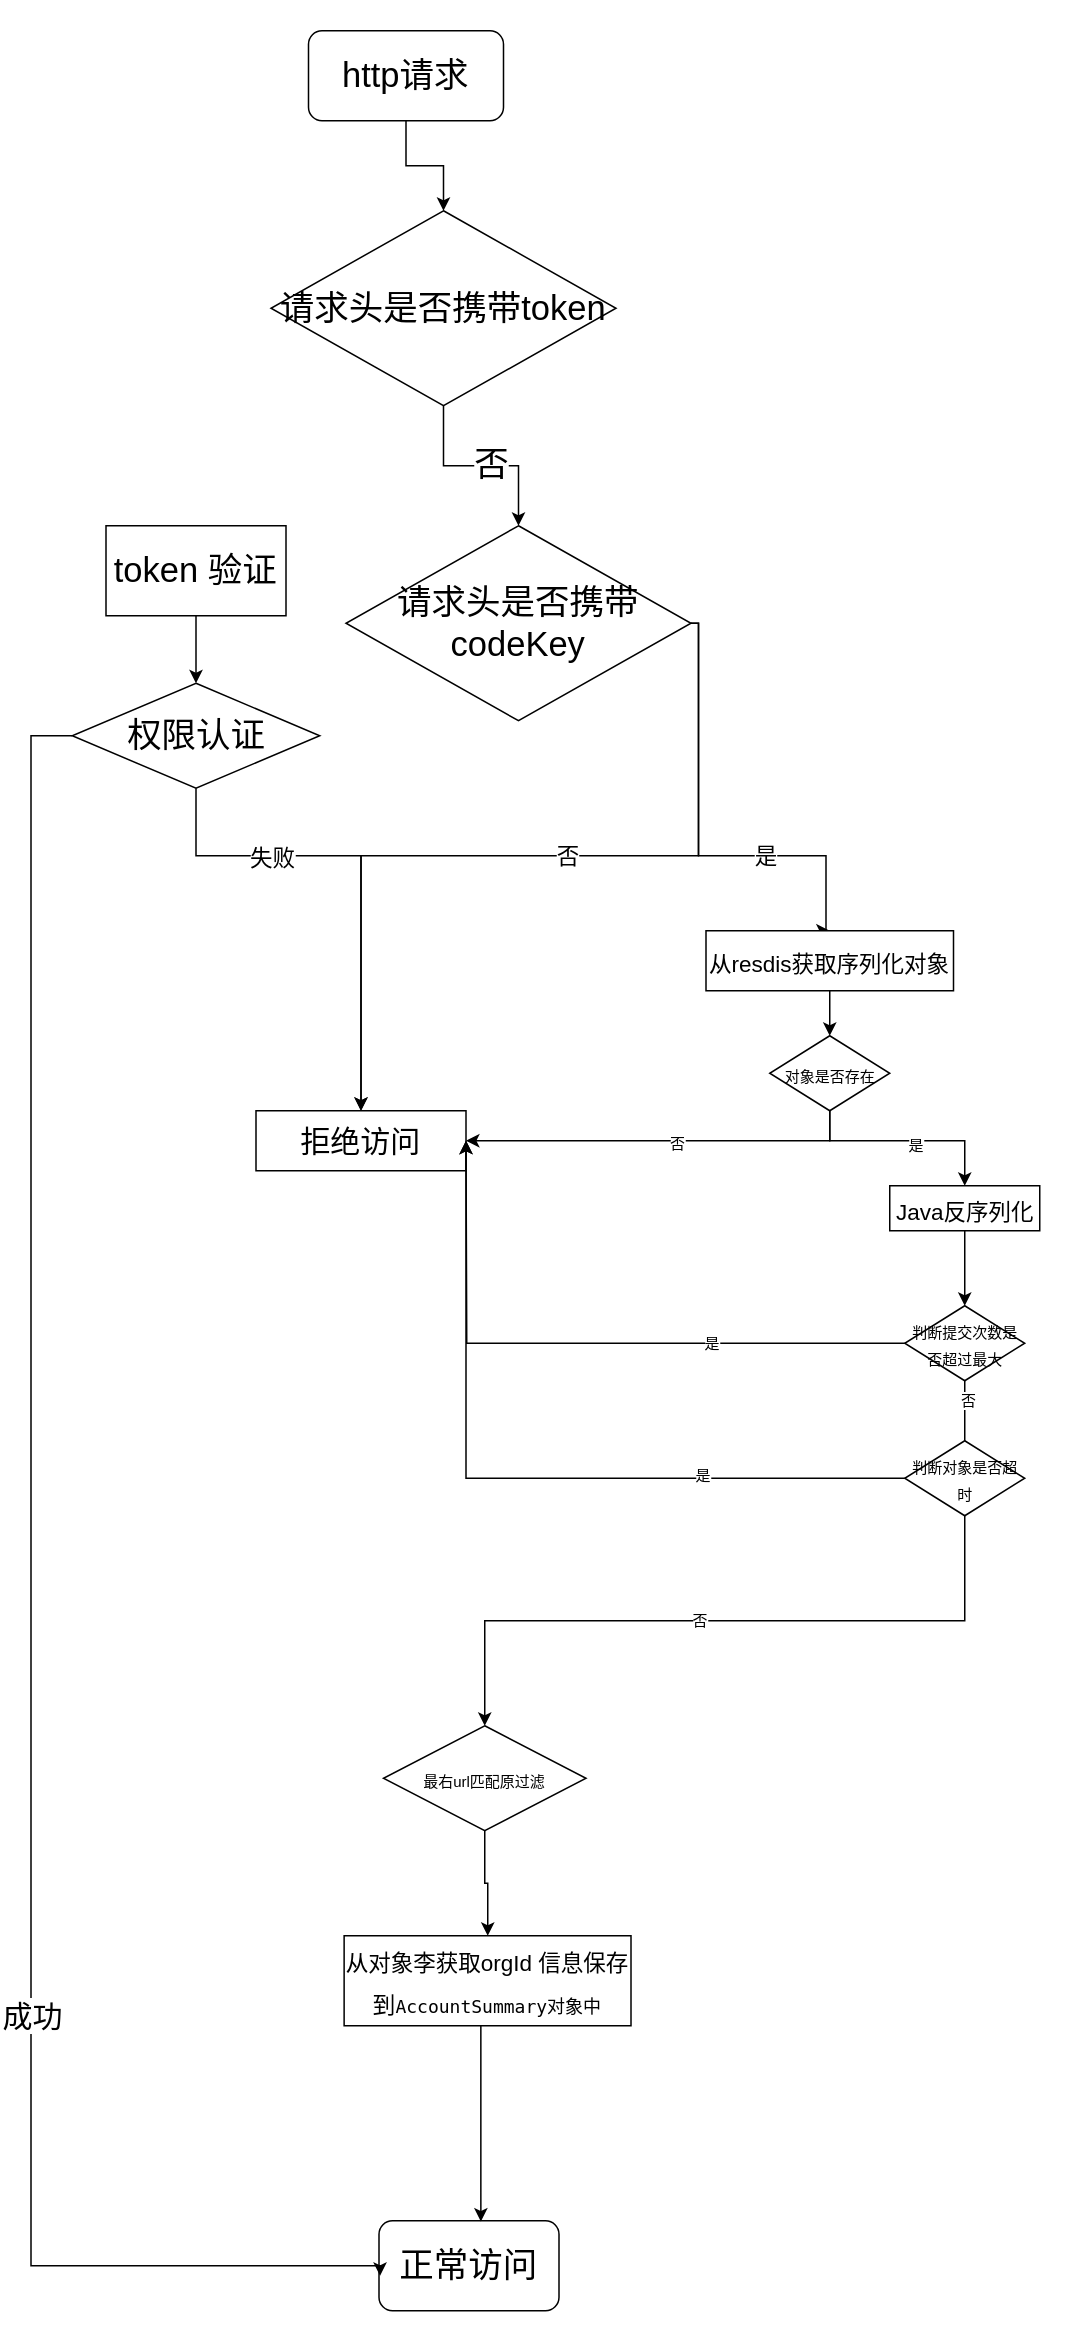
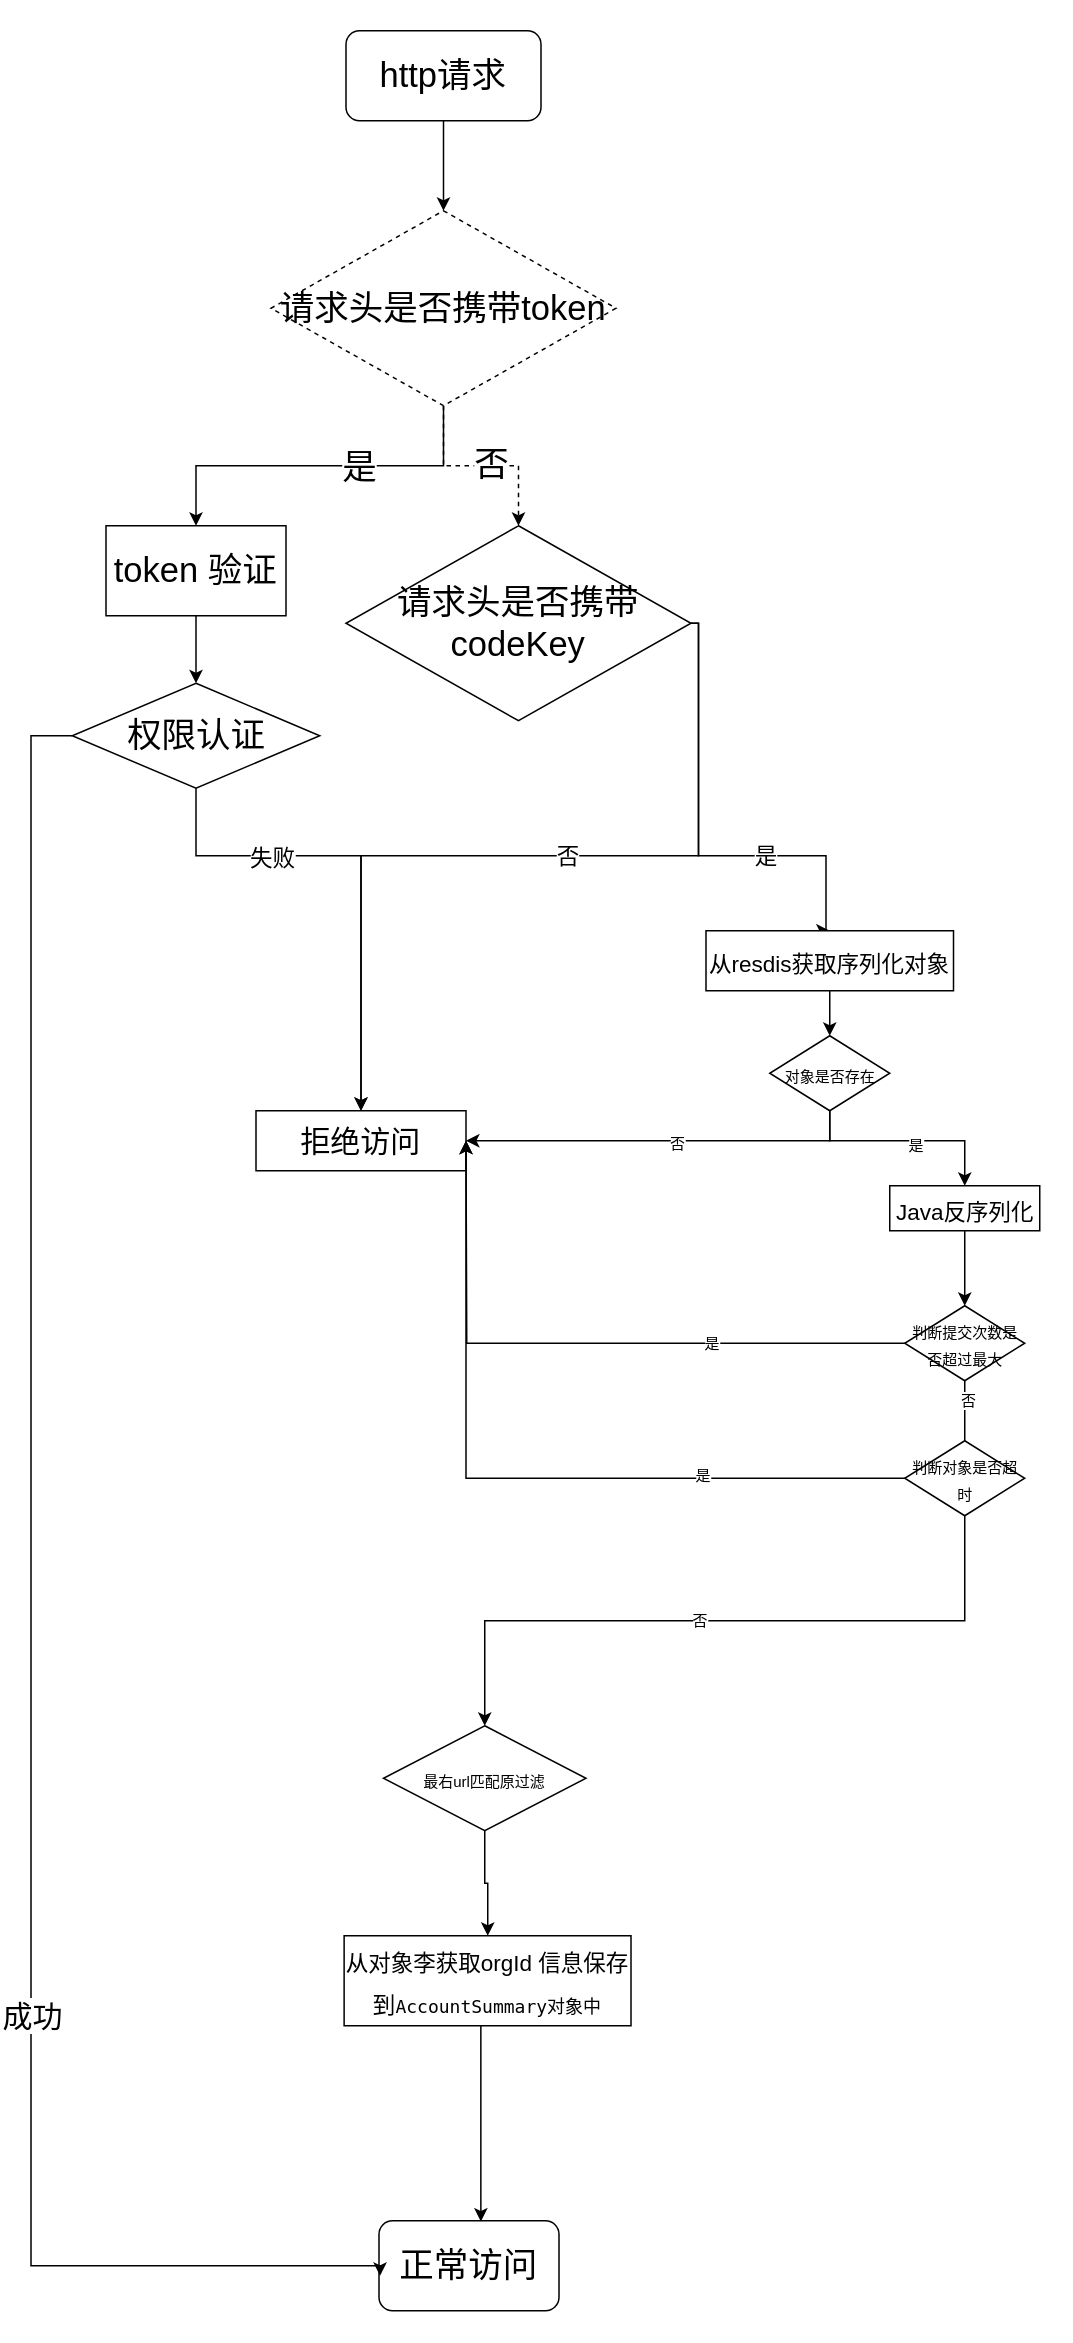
  <mxCell id="0" />
  <mxCell id="1" parent="0" />
  <mxCell id="2" value="" style="edgeStyle=orthogonalEdgeStyle;rounded=0;orthogonalLoop=1;jettySize=auto;html=1;fontSize=23;" edge="1" parent="1" source="3" target="10"><mxGeometry relative="1" as="geometry" /></mxCell>
- <mxCell id="3" value="&lt;font style=&quot;font-size: 23px;&quot;&gt;http请求&lt;/font&gt;" style="rounded=1;whiteSpace=wrap;html=1;fontSize=23;" vertex="1" parent="1"><mxGeometry x="205" y="20" width="130" height="60" as="geometry" /></mxCell>
+ <mxCell id="3" value="&lt;font style=&quot;font-size: 23px;&quot;&gt;http请求&lt;/font&gt;" style="rounded=1;whiteSpace=wrap;html=1;fontSize=23;" vertex="1" parent="1"><mxGeometry x="230" y="20" width="130" height="60" as="geometry" /></mxCell>
  <mxCell id="4" style="edgeStyle=orthogonalEdgeStyle;rounded=0;orthogonalLoop=1;jettySize=auto;html=1;exitX=0.5;exitY=1;exitDx=0;exitDy=0;fontSize=20;" edge="1" parent="1" source="5" target="21"><mxGeometry relative="1" as="geometry" /></mxCell>
  <mxCell id="5" value="token 验证" style="rounded=0;whiteSpace=wrap;html=1;fontSize=23;" vertex="1" parent="1"><mxGeometry x="70" y="350" width="120" height="60" as="geometry" /></mxCell>
- <mxCell id="8" style="edgeStyle=orthogonalEdgeStyle;rounded=0;orthogonalLoop=1;jettySize=auto;html=1;fontSize=23;" edge="1" parent="1" source="10" target="15"><mxGeometry relative="1" as="geometry" /></mxCell>
+ <mxCell id="6" style="edgeStyle=orthogonalEdgeStyle;rounded=0;orthogonalLoop=1;jettySize=auto;html=1;fontSize=23;" edge="1" parent="1" source="10" target="5"><mxGeometry relative="1" as="geometry" /></mxCell>
+ <mxCell id="7" value="是" style="edgeLabel;html=1;align=center;verticalAlign=middle;resizable=0;points=[];fontSize=23;" vertex="1" connectable="0" parent="6"><mxGeometry x="-0.208" relative="1" as="geometry"><mxPoint as="offset" /></mxGeometry></mxCell>
+ <mxCell id="8" style="edgeStyle=orthogonalEdgeStyle;rounded=0;orthogonalLoop=1;jettySize=auto;html=1;fontSize=23;dashed=1;" edge="1" parent="1" source="10" target="15"><mxGeometry relative="1" as="geometry" /></mxCell>
  <mxCell id="9" value="否" style="edgeLabel;html=1;align=center;verticalAlign=middle;resizable=0;points=[];fontSize=23;" vertex="1" connectable="0" parent="8"><mxGeometry x="0.088" y="2" relative="1" as="geometry"><mxPoint as="offset" /></mxGeometry></mxCell>
- <mxCell id="10" value="请求头是否携带token" style="rhombus;whiteSpace=wrap;html=1;fontSize=23;" vertex="1" parent="1"><mxGeometry x="180" y="140" width="230" height="130" as="geometry" /></mxCell>
+ <mxCell id="10" value="请求头是否携带token" style="rhombus;whiteSpace=wrap;html=1;fontSize=23;dashed=1;" vertex="1" parent="1"><mxGeometry x="180" y="140" width="230" height="130" as="geometry" /></mxCell>
  <mxCell id="11" style="edgeStyle=orthogonalEdgeStyle;rounded=0;orthogonalLoop=1;jettySize=auto;html=1;entryX=0.5;entryY=0;entryDx=0;entryDy=0;fontSize=15;" edge="1" parent="1" source="15" target="22"><mxGeometry relative="1" as="geometry"><Array as="points"><mxPoint x="465" y="570" /><mxPoint x="240" y="570" /></Array></mxGeometry></mxCell>
  <mxCell id="12" value="否" style="edgeLabel;html=1;align=center;verticalAlign=middle;resizable=0;points=[];fontSize=15;" vertex="1" connectable="0" parent="11"><mxGeometry x="-0.107" y="-1" relative="1" as="geometry"><mxPoint as="offset" /></mxGeometry></mxCell>
  <mxCell id="13" style="edgeStyle=orthogonalEdgeStyle;rounded=0;orthogonalLoop=1;jettySize=auto;html=1;entryX=0.5;entryY=0;entryDx=0;entryDy=0;fontSize=15;" edge="1" parent="1" source="15" target="24"><mxGeometry relative="1" as="geometry"><Array as="points"><mxPoint x="465" y="570" /><mxPoint x="550" y="570" /><mxPoint x="550" y="620" /></Array></mxGeometry></mxCell>
  <mxCell id="14" value="是" style="edgeLabel;html=1;align=center;verticalAlign=middle;resizable=0;points=[];fontSize=15;" vertex="1" connectable="0" parent="13"><mxGeometry x="0.371" y="1" relative="1" as="geometry"><mxPoint as="offset" /></mxGeometry></mxCell>
  <mxCell id="15" value="请求头是否携带codeKey" style="rhombus;whiteSpace=wrap;html=1;fontSize=23;" vertex="1" parent="1"><mxGeometry x="230" y="350" width="230" height="130" as="geometry" /></mxCell>
  <mxCell id="16" value="正常访问" style="rounded=1;whiteSpace=wrap;html=1;fontSize=23;" vertex="1" parent="1"><mxGeometry x="252" y="1480" width="120" height="60" as="geometry" /></mxCell>
  <mxCell id="17" style="edgeStyle=orthogonalEdgeStyle;rounded=0;orthogonalLoop=1;jettySize=auto;html=1;entryX=0.006;entryY=0.612;entryDx=0;entryDy=0;fontSize=20;entryPerimeter=0;" edge="1" parent="1" source="21" target="16"><mxGeometry relative="1" as="geometry"><mxPoint x="30" y="590" as="targetPoint" /><Array as="points"><mxPoint x="20" y="490" /><mxPoint x="20" y="1510" /><mxPoint x="253" y="1510" /></Array></mxGeometry></mxCell>
  <mxCell id="18" value="成功" style="edgeLabel;html=1;align=center;verticalAlign=middle;resizable=0;points=[];fontSize=20;" vertex="1" connectable="0" parent="17"><mxGeometry x="0.368" relative="1" as="geometry"><mxPoint as="offset" /></mxGeometry></mxCell>
  <mxCell id="19" style="edgeStyle=orthogonalEdgeStyle;rounded=0;orthogonalLoop=1;jettySize=auto;html=1;fontSize=20;" edge="1" parent="1" source="21" target="22"><mxGeometry relative="1" as="geometry"><Array as="points"><mxPoint x="130" y="570" /><mxPoint x="240" y="570" /></Array></mxGeometry></mxCell>
  <mxCell id="20" value="失败" style="edgeLabel;html=1;align=center;verticalAlign=middle;resizable=0;points=[];fontSize=15;" vertex="1" connectable="0" parent="19"><mxGeometry x="0.304" y="-1" relative="1" as="geometry"><mxPoint x="-59" y="-57" as="offset" /></mxGeometry></mxCell>
  <mxCell id="21" value="权限认证" style="rhombus;whiteSpace=wrap;html=1;fontSize=23;" vertex="1" parent="1"><mxGeometry x="47.5" y="455" width="165" height="70" as="geometry" /></mxCell>
  <mxCell id="22" value="&lt;span style=&quot;font-size: 20px;&quot;&gt;拒绝访问&lt;/span&gt;" style="rounded=0;whiteSpace=wrap;html=1;fontSize=23;" vertex="1" parent="1"><mxGeometry x="170" y="740" width="140" height="40" as="geometry" /></mxCell>
  <mxCell id="23" style="edgeStyle=orthogonalEdgeStyle;rounded=0;orthogonalLoop=1;jettySize=auto;html=1;entryX=0.5;entryY=0;entryDx=0;entryDy=0;fontSize=10;" edge="1" parent="1" source="24" target="31"><mxGeometry relative="1" as="geometry" /></mxCell>
  <mxCell id="24" value="&lt;font style=&quot;font-size: 15px;&quot;&gt;从resdis获取序列化对象&lt;/font&gt;" style="rounded=0;whiteSpace=wrap;html=1;fontSize=23;" vertex="1" parent="1"><mxGeometry x="470" y="620" width="165" height="40" as="geometry" /></mxCell>
  <mxCell id="25" style="edgeStyle=orthogonalEdgeStyle;rounded=0;orthogonalLoop=1;jettySize=auto;html=1;entryX=0.5;entryY=0;entryDx=0;entryDy=0;fontSize=10;" edge="1" parent="1" source="26" target="36"><mxGeometry relative="1" as="geometry" /></mxCell>
  <mxCell id="26" value="&lt;font style=&quot;font-size: 15px;&quot;&gt;Java反序列化&lt;/font&gt;" style="rounded=0;whiteSpace=wrap;html=1;fontSize=23;" vertex="1" parent="1"><mxGeometry x="592.5" y="790" width="100" height="30" as="geometry" /></mxCell>
  <mxCell id="27" style="edgeStyle=orthogonalEdgeStyle;rounded=0;orthogonalLoop=1;jettySize=auto;html=1;entryX=0.5;entryY=0;entryDx=0;entryDy=0;fontSize=10;" edge="1" parent="1" source="31" target="26"><mxGeometry relative="1" as="geometry"><Array as="points"><mxPoint x="553" y="760" /><mxPoint x="643" y="760" /></Array></mxGeometry></mxCell>
  <mxCell id="28" value="是" style="edgeLabel;html=1;align=center;verticalAlign=middle;resizable=0;points=[];fontSize=10;" vertex="1" connectable="0" parent="27"><mxGeometry x="0.095" y="-2" relative="1" as="geometry"><mxPoint as="offset" /></mxGeometry></mxCell>
  <mxCell id="29" style="edgeStyle=orthogonalEdgeStyle;rounded=0;orthogonalLoop=1;jettySize=auto;html=1;fontSize=10;" edge="1" parent="1" source="31" target="22"><mxGeometry relative="1" as="geometry"><Array as="points"><mxPoint x="553" y="760" /></Array></mxGeometry></mxCell>
  <mxCell id="30" value="否" style="edgeLabel;html=1;align=center;verticalAlign=middle;resizable=0;points=[];fontSize=10;" vertex="1" connectable="0" parent="29"><mxGeometry x="-0.069" y="1" relative="1" as="geometry"><mxPoint as="offset" /></mxGeometry></mxCell>
  <mxCell id="31" value="&lt;font style=&quot;font-size: 10px;&quot;&gt;对象是否存在&lt;/font&gt;" style="rhombus;whiteSpace=wrap;html=1;fontSize=15;" vertex="1" parent="1"><mxGeometry x="512.5" y="690" width="80" height="50" as="geometry" /></mxCell>
  <mxCell id="32" style="edgeStyle=orthogonalEdgeStyle;rounded=0;orthogonalLoop=1;jettySize=auto;html=1;fontSize=10;" edge="1" parent="1" source="36"><mxGeometry relative="1" as="geometry"><mxPoint x="310" y="760" as="targetPoint" /></mxGeometry></mxCell>
  <mxCell id="33" value="是" style="edgeLabel;html=1;align=center;verticalAlign=middle;resizable=0;points=[];fontSize=10;" vertex="1" connectable="0" parent="32"><mxGeometry x="-0.395" y="-1" relative="1" as="geometry"><mxPoint as="offset" /></mxGeometry></mxCell>
  <mxCell id="34" value="" style="edgeStyle=orthogonalEdgeStyle;rounded=0;orthogonalLoop=1;jettySize=auto;html=1;fontSize=10;endArrow=none;" edge="1" parent="1" source="36" target="41"><mxGeometry relative="1" as="geometry" /></mxCell>
  <mxCell id="35" value="否" style="edgeLabel;html=1;align=center;verticalAlign=middle;resizable=0;points=[];fontSize=10;" vertex="1" connectable="0" parent="34"><mxGeometry x="-0.405" y="2" relative="1" as="geometry"><mxPoint as="offset" /></mxGeometry></mxCell>
  <mxCell id="36" value="&lt;span style=&quot;font-size: 10px;&quot;&gt;判断提交次数是否超过最大&lt;/span&gt;" style="rhombus;whiteSpace=wrap;html=1;fontSize=15;" vertex="1" parent="1"><mxGeometry x="602.5" y="870" width="80" height="50" as="geometry" /></mxCell>
  <mxCell id="37" style="edgeStyle=orthogonalEdgeStyle;rounded=0;orthogonalLoop=1;jettySize=auto;html=1;entryX=1;entryY=0.5;entryDx=0;entryDy=0;fontSize=10;exitX=0;exitY=0.5;exitDx=0;exitDy=0;" edge="1" parent="1" source="41" target="22"><mxGeometry relative="1" as="geometry"><Array as="points"><mxPoint x="310" y="985" /></Array></mxGeometry></mxCell>
  <mxCell id="38" value="是" style="edgeLabel;html=1;align=center;verticalAlign=middle;resizable=0;points=[];fontSize=10;" vertex="1" connectable="0" parent="37"><mxGeometry x="-0.479" y="-3" relative="1" as="geometry"><mxPoint as="offset" /></mxGeometry></mxCell>
  <mxCell id="39" style="edgeStyle=orthogonalEdgeStyle;rounded=0;orthogonalLoop=1;jettySize=auto;html=1;exitX=0.5;exitY=1;exitDx=0;exitDy=0;fontSize=10;entryX=0.5;entryY=0;entryDx=0;entryDy=0;" edge="1" parent="1" source="41" target="43"><mxGeometry relative="1" as="geometry"><mxPoint x="306.241" y="1069" as="targetPoint" /></mxGeometry></mxCell>
  <mxCell id="40" value="否" style="edgeLabel;html=1;align=center;verticalAlign=middle;resizable=0;points=[];fontSize=10;" vertex="1" connectable="0" parent="39"><mxGeometry x="0.072" y="-1" relative="1" as="geometry"><mxPoint as="offset" /></mxGeometry></mxCell>
  <mxCell id="41" value="&lt;font style=&quot;font-size: 10px;&quot;&gt;判断对象是否超时&lt;/font&gt;" style="rhombus;whiteSpace=wrap;html=1;fontSize=15;" vertex="1" parent="1"><mxGeometry x="602.5" y="960" width="80" height="50" as="geometry" /></mxCell>
  <mxCell id="42" style="edgeStyle=orthogonalEdgeStyle;rounded=0;orthogonalLoop=1;jettySize=auto;html=1;fontSize=10;" edge="1" parent="1" source="43" target="45"><mxGeometry relative="1" as="geometry" /></mxCell>
  <mxCell id="43" value="&lt;span style=&quot;font-size: 10px;&quot;&gt;最右url匹配原过滤&lt;/span&gt;" style="rhombus;whiteSpace=wrap;html=1;fontSize=15;" vertex="1" parent="1"><mxGeometry x="255" y="1150" width="135" height="70" as="geometry" /></mxCell>
  <mxCell id="44" style="edgeStyle=orthogonalEdgeStyle;rounded=0;orthogonalLoop=1;jettySize=auto;html=1;entryX=0.566;entryY=0.009;entryDx=0;entryDy=0;entryPerimeter=0;fontSize=10;" edge="1" parent="1" source="45" target="16"><mxGeometry relative="1" as="geometry"><Array as="points"><mxPoint x="320" y="1461" /></Array></mxGeometry></mxCell>
  <mxCell id="45" value="&lt;span style=&quot;font-size: 15px;&quot;&gt;从对象李获取orgId 信息保存到&lt;/span&gt;&lt;span style=&quot;background-color: rgb(255, 255, 255); font-family: &amp;quot;DejaVu Sans Mono&amp;quot;; font-size: 9pt;&quot;&gt;AccountSummary对象中&lt;/span&gt;" style="rounded=0;whiteSpace=wrap;html=1;fontSize=23;" vertex="1" parent="1"><mxGeometry x="228.75" y="1290" width="191.25" height="60" as="geometry" /></mxCell>
